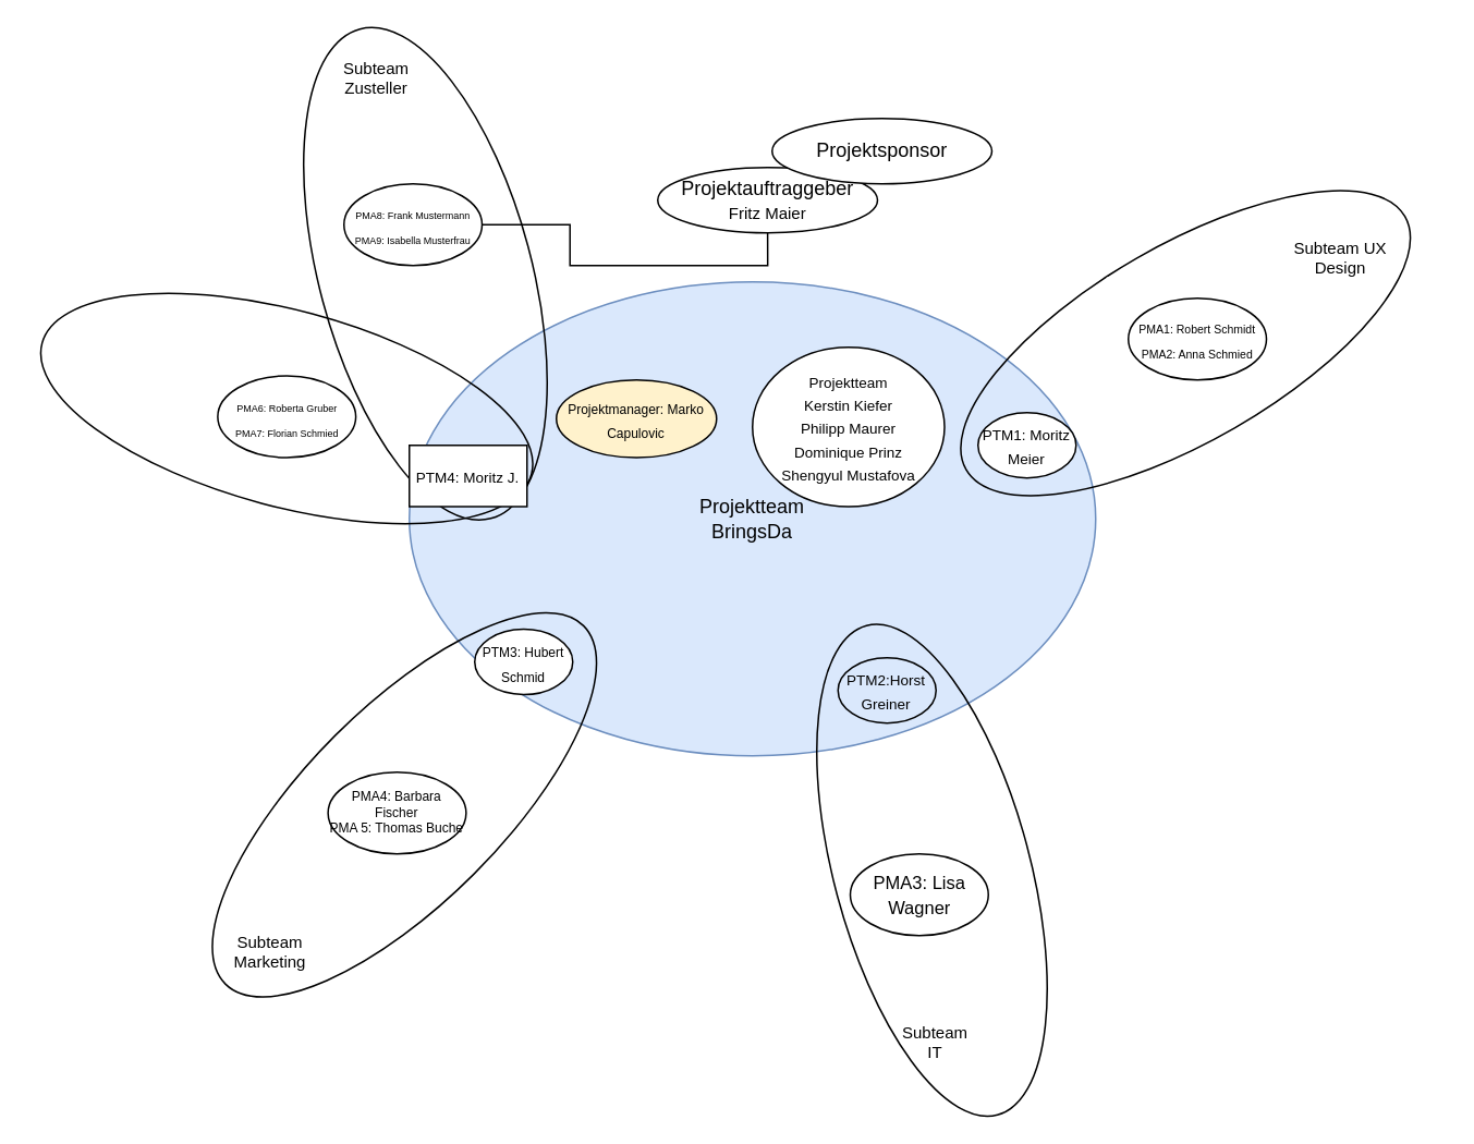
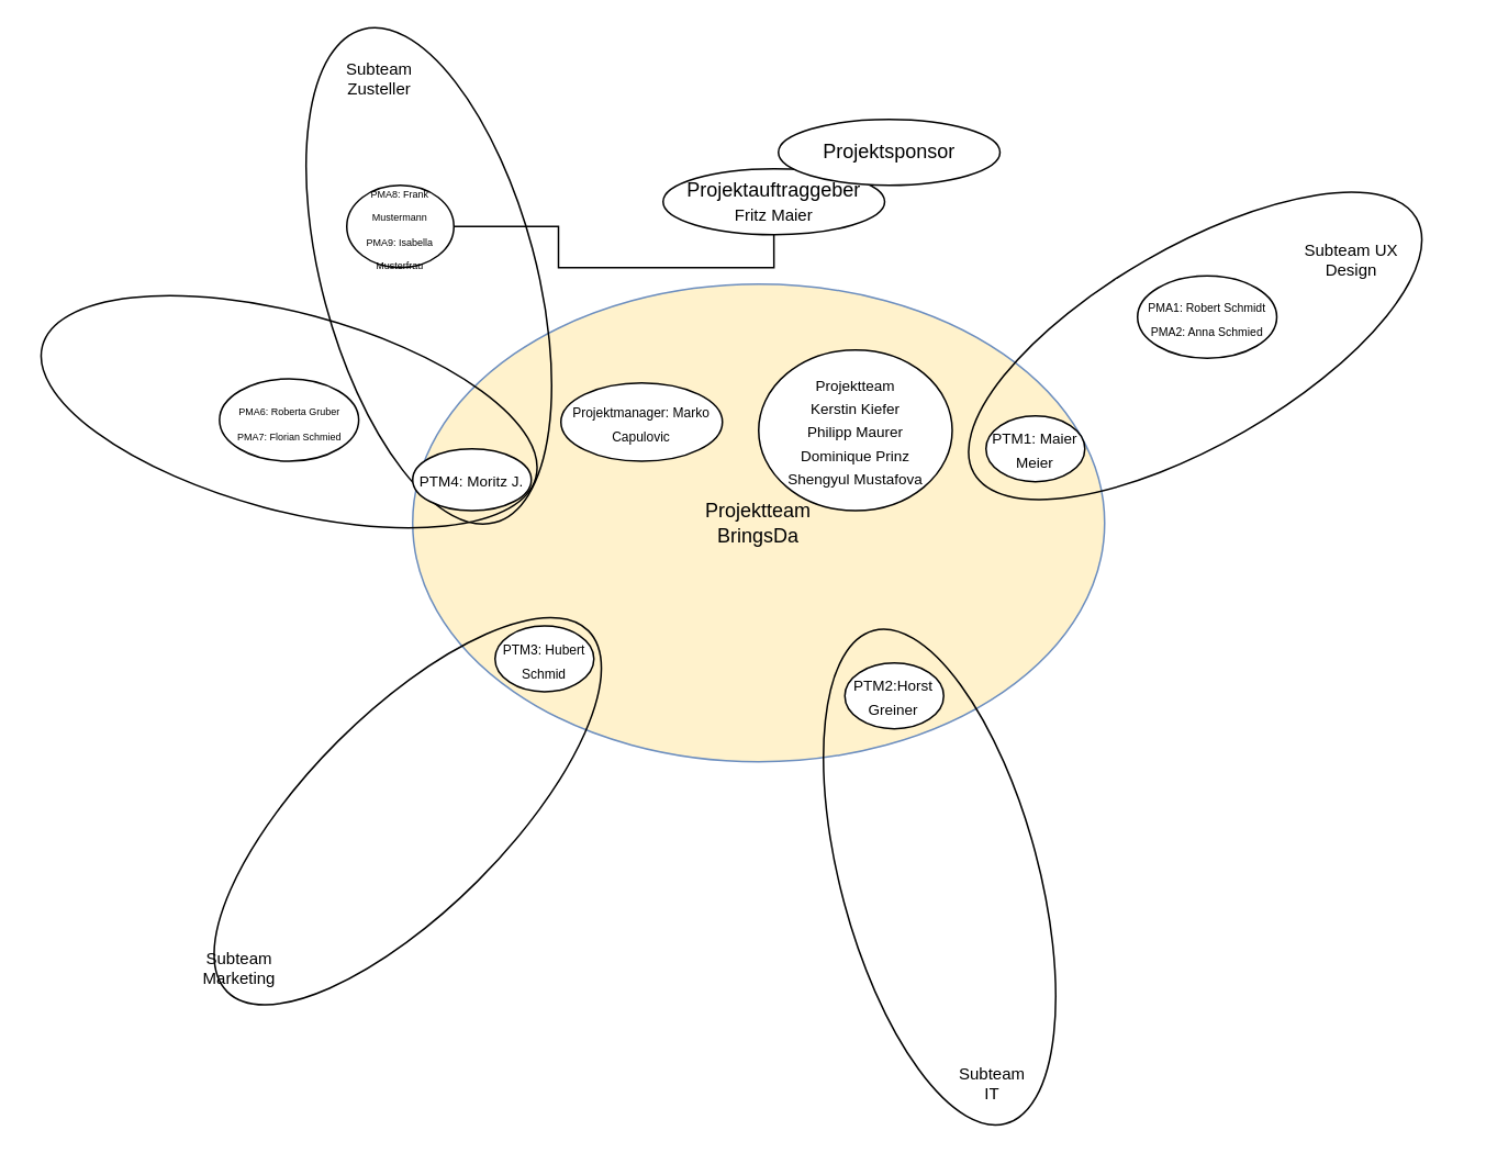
  <mxCell id="0" />
  <mxCell id="1" parent="0" />
- <mxCell id="2" value="Projektteam&lt;br&gt;BringsDa" style="ellipse;whiteSpace=wrap;html=1;fillColor=#dae8fc;strokeColor=#6c8ebf;" vertex="1" parent="1"><mxGeometry x="250" y="160" width="420" height="290" as="geometry" /></mxCell>
+ <mxCell id="2" value="Projektteam&lt;br&gt;BringsDa" style="ellipse;whiteSpace=wrap;html=1;fillColor=#fff2cc;strokeColor=#6c8ebf;" vertex="1" parent="1"><mxGeometry x="250" y="160" width="420" height="290" as="geometry" /></mxCell>
  <mxCell id="3" value="" style="ellipse;whiteSpace=wrap;html=1;fontSize=10;fillColor=none;rotation=75;" vertex="1" parent="1"><mxGeometry x="104.83" y="90" width="310" height="130" as="geometry" /></mxCell>
  <mxCell id="4" value="" style="ellipse;whiteSpace=wrap;html=1;fontSize=10;fillColor=none;rotation=-30;" vertex="1" parent="1"><mxGeometry x="570" y="137.5" width="310" height="120" as="geometry" /></mxCell>
  <mxCell id="5" style="edgeStyle=orthogonalEdgeStyle;rounded=0;orthogonalLoop=1;jettySize=auto;html=1;exitX=0.5;exitY=1;exitDx=0;exitDy=0;fontSize=7;endArrow=none;endFill=0;" edge="1" parent="1" source="6" target="25"><mxGeometry relative="1" as="geometry" /></mxCell>
  <mxCell id="6" value="Projektauftraggeber&lt;br&gt;&lt;font style=&quot;font-size: 10px&quot;&gt;Fritz Maier&lt;/font&gt;" style="ellipse;whiteSpace=wrap;html=1;" vertex="1" parent="1"><mxGeometry x="402" y="90" width="134.5" height="40" as="geometry" /></mxCell>
  <mxCell id="7" value="Projektsponsor&lt;br&gt;" style="ellipse;whiteSpace=wrap;html=1;" vertex="1" parent="1"><mxGeometry x="472" y="60" width="134.5" height="40" as="geometry" /></mxCell>
- <mxCell id="8" value="&lt;font style=&quot;font-size: 7px&quot;&gt;PMA1: Robert Schmidt&lt;br&gt;PMA2: Anna Schmied&lt;br&gt;&lt;/font&gt;" style="ellipse;whiteSpace=wrap;html=1;strokeWidth=1;" vertex="1" parent="1"><mxGeometry x="690" y="170" width="84.5" height="50" as="geometry" /></mxCell>
+ <mxCell id="8" value="&lt;font style=&quot;font-size: 7px&quot;&gt;PMA1: Robert Schmidt&lt;br&gt;PMA2: Anna Schmied&lt;br&gt;&lt;/font&gt;" style="ellipse;whiteSpace=wrap;html=1;strokeWidth=1;" vertex="1" parent="1"><mxGeometry x="690" y="155" width="84.5" height="50" as="geometry" /></mxCell>
  <mxCell id="9" value="Subteam UX Design" style="text;html=1;strokeColor=none;fillColor=none;align=center;verticalAlign=middle;whiteSpace=wrap;rounded=0;fontSize=10;" vertex="1" parent="1"><mxGeometry x="790" y="130" width="60" height="30" as="geometry" /></mxCell>
- <mxCell id="10" value="&lt;font style=&quot;font-size: 9px&quot;&gt;PTM1: Moritz Meier&lt;/font&gt;" style="ellipse;whiteSpace=wrap;html=1;strokeWidth=1;" vertex="1" parent="1"><mxGeometry x="598" y="240" width="60" height="40" as="geometry" /></mxCell>
- <mxCell id="11" value="&lt;font style=&quot;font-size: 8px&quot;&gt;Projektmanager: Marko Capulovic&lt;/font&gt;" style="ellipse;whiteSpace=wrap;html=1;strokeWidth=1;fillColor=#fff2cc;" vertex="1" parent="1"><mxGeometry x="340" y="220" width="98" height="47.5" as="geometry" /></mxCell>
+ <mxCell id="10" value="&lt;font style=&quot;font-size: 9px&quot;&gt;PTM1: Maier Meier&lt;/font&gt;" style="ellipse;whiteSpace=wrap;html=1;strokeWidth=1;" vertex="1" parent="1"><mxGeometry x="598" y="240" width="60" height="40" as="geometry" /></mxCell>
+ <mxCell id="11" value="&lt;font style=&quot;font-size: 8px&quot;&gt;Projektmanager: Marko Capulovic&lt;/font&gt;" style="ellipse;whiteSpace=wrap;html=1;strokeWidth=1;" vertex="1" parent="1"><mxGeometry x="340" y="220" width="98" height="47.5" as="geometry" /></mxCell>
  <mxCell id="12" value="" style="ellipse;whiteSpace=wrap;html=1;fontSize=10;fillColor=none;rotation=75;" vertex="1" parent="1"><mxGeometry x="414.83" y="460" width="310" height="120" as="geometry" /></mxCell>
- <mxCell id="13" value="&lt;font style=&quot;font-size: 11px&quot;&gt;PMA3: Lisa Wagner&lt;br&gt;&lt;/font&gt;" style="ellipse;whiteSpace=wrap;html=1;strokeWidth=1;" vertex="1" parent="1"><mxGeometry x="519.83" y="510" width="84.5" height="50" as="geometry" /></mxCell>
- <mxCell id="14" value="Subteam &lt;br&gt;IT" style="text;html=1;strokeColor=none;fillColor=none;align=center;verticalAlign=middle;whiteSpace=wrap;rounded=0;fontSize=10;" vertex="1" parent="1"><mxGeometry x="542.33" y="610" width="60" height="30" as="geometry" /></mxCell>
- <mxCell id="15" value="&lt;font style=&quot;font-size: 9px&quot;&gt;PTM2:Horst Greiner &lt;br&gt;&lt;/font&gt;" style="ellipse;whiteSpace=wrap;html=1;strokeWidth=1;fillColor=#dae8fc;" vertex="1" parent="1"><mxGeometry x="512.33" y="390" width="60" height="40" as="geometry" /></mxCell>
+ <mxCell id="14" value="Subteam &lt;br&gt;IT" style="text;html=1;strokeColor=none;fillColor=none;align=center;verticalAlign=middle;whiteSpace=wrap;rounded=0;fontSize=10;" vertex="1" parent="1"><mxGeometry x="572.33" y="630" width="60" height="30" as="geometry" /></mxCell>
+ <mxCell id="15" value="&lt;font style=&quot;font-size: 9px&quot;&gt;PTM2:Horst Greiner &lt;br&gt;&lt;/font&gt;" style="ellipse;whiteSpace=wrap;html=1;strokeWidth=1;" vertex="1" parent="1"><mxGeometry x="512.33" y="390" width="60" height="40" as="geometry" /></mxCell>
  <mxCell id="16" value="" style="ellipse;whiteSpace=wrap;html=1;fontSize=10;fillColor=none;rotation=-225;" vertex="1" parent="1"><mxGeometry x="92" y="420" width="310" height="120" as="geometry" /></mxCell>
- <mxCell id="17" value="&lt;div style=&quot;font-size: 8px&quot;&gt;&lt;font style=&quot;font-size: 8px&quot;&gt;PMA4: Barbara Fischer&lt;br&gt;&lt;/font&gt;&lt;/div&gt;&lt;div style=&quot;font-size: 8px&quot;&gt;&lt;font style=&quot;font-size: 8px&quot;&gt;PMA 5: Thomas Buche&lt;br&gt;&lt;/font&gt;&lt;/div&gt;" style="ellipse;whiteSpace=wrap;html=1;strokeWidth=1;" vertex="1" parent="1"><mxGeometry x="200.25" y="460" width="84.5" height="50" as="geometry" /></mxCell>
- <mxCell id="18" value="Subteam &lt;br&gt;Marketing" style="text;html=1;strokeColor=none;fillColor=none;align=center;verticalAlign=middle;whiteSpace=wrap;rounded=0;fontSize=10;" vertex="1" parent="1"><mxGeometry x="134.75" y="555" width="60" height="30" as="geometry" /></mxCell>
- <mxCell id="19" value="&lt;font style=&quot;font-size: 8px&quot;&gt;PTM3: Hubert Schmid&lt;/font&gt;" style="ellipse;whiteSpace=wrap;html=1;strokeWidth=1;" vertex="1" parent="1"><mxGeometry x="290" y="372.5" width="60" height="40" as="geometry" /></mxCell>
+ <mxCell id="18" value="Subteam &lt;br&gt;Marketing" style="text;html=1;strokeColor=none;fillColor=none;align=center;verticalAlign=middle;whiteSpace=wrap;rounded=0;fontSize=10;" vertex="1" parent="1"><mxGeometry x="114.75" y="560" width="60" height="30" as="geometry" /></mxCell>
+ <mxCell id="19" value="&lt;font style=&quot;font-size: 8px&quot;&gt;PTM3: Hubert Schmid&lt;/font&gt;" style="ellipse;whiteSpace=wrap;html=1;strokeWidth=1;" vertex="1" parent="1"><mxGeometry x="300" y="367.5" width="60" height="40" as="geometry" /></mxCell>
  <mxCell id="20" value="" style="ellipse;whiteSpace=wrap;html=1;fontSize=10;fillColor=none;rotation=-165;" vertex="1" parent="1"><mxGeometry x="20" y="177.5" width="310" height="120" as="geometry" /></mxCell>
  <mxCell id="21" value="&lt;font style=&quot;font-size: 6px&quot;&gt;PMA6: Roberta Gruber&lt;br&gt;&lt;/font&gt;&lt;div&gt;&lt;font style=&quot;font-size: 6px&quot;&gt;PMA7: Florian Schmied&lt;/font&gt;&lt;/div&gt;" style="ellipse;whiteSpace=wrap;html=1;strokeWidth=1;" vertex="1" parent="1"><mxGeometry x="132.75" y="217.5" width="84.5" height="50" as="geometry" /></mxCell>
- <mxCell id="22" value="&lt;font style=&quot;font-size: 9px&quot;&gt;PTM4: Moritz J.&lt;br&gt;&lt;/font&gt;" style="whiteSpace=wrap;html=1;strokeWidth=1;rounded=0;" vertex="1" parent="1"><mxGeometry x="250" y="260" width="72" height="37.5" as="geometry" /></mxCell>
+ <mxCell id="22" value="&lt;font style=&quot;font-size: 9px&quot;&gt;PTM4: Moritz J.&lt;br&gt;&lt;/font&gt;" style="ellipse;whiteSpace=wrap;html=1;strokeWidth=1;" vertex="1" parent="1"><mxGeometry x="250" y="260" width="72" height="37.5" as="geometry" /></mxCell>
  <mxCell id="23" value="&lt;font style=&quot;font-size: 9px&quot;&gt;Projektteam&lt;br&gt;Kerstin Kiefer&lt;br&gt;Philipp Maurer&lt;br&gt;Dominique Prinz&lt;br&gt;Shengyul Mustafova&lt;/font&gt;" style="ellipse;whiteSpace=wrap;html=1;strokeWidth=1;" vertex="1" parent="1"><mxGeometry x="460" y="200" width="117.5" height="97.5" as="geometry" /></mxCell>
  <mxCell id="24" value="Subteam Zusteller" style="text;html=1;strokeColor=none;fillColor=none;align=center;verticalAlign=middle;whiteSpace=wrap;rounded=0;fontSize=10;" vertex="1" parent="1"><mxGeometry x="200.25" y="20" width="60" height="30" as="geometry" /></mxCell>
- <mxCell id="25" value="&lt;font style=&quot;font-size: 6px&quot;&gt;PMA8: Frank Mustermann&lt;br&gt;PMA9: Isabella Musterfrau&lt;br&gt;&lt;/font&gt;" style="ellipse;whiteSpace=wrap;html=1;strokeWidth=1;" vertex="1" parent="1"><mxGeometry x="210" y="100" width="84.5" height="50" as="geometry" /></mxCell>
+ <mxCell id="25" value="&lt;font style=&quot;font-size: 6px&quot;&gt;PMA8: Frank Mustermann&lt;br&gt;PMA9: Isabella Musterfrau&lt;br&gt;&lt;/font&gt;" style="ellipse;whiteSpace=wrap;html=1;strokeWidth=1;" vertex="1" parent="1"><mxGeometry x="210" y="100" width="65" height="50" as="geometry" /></mxCell>
